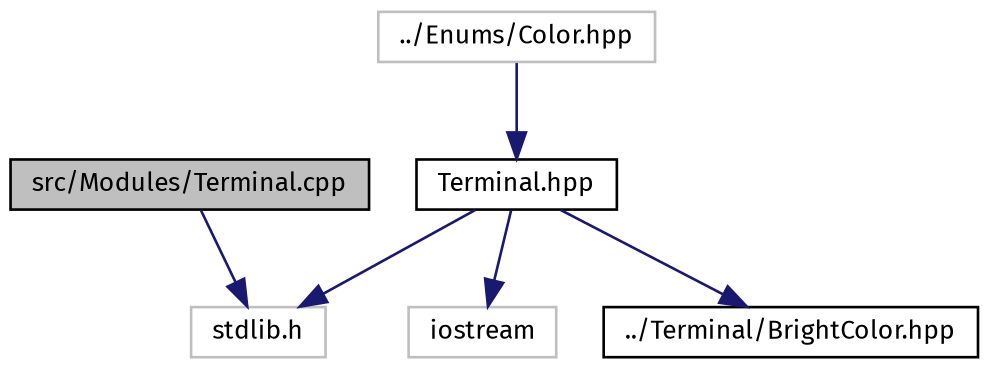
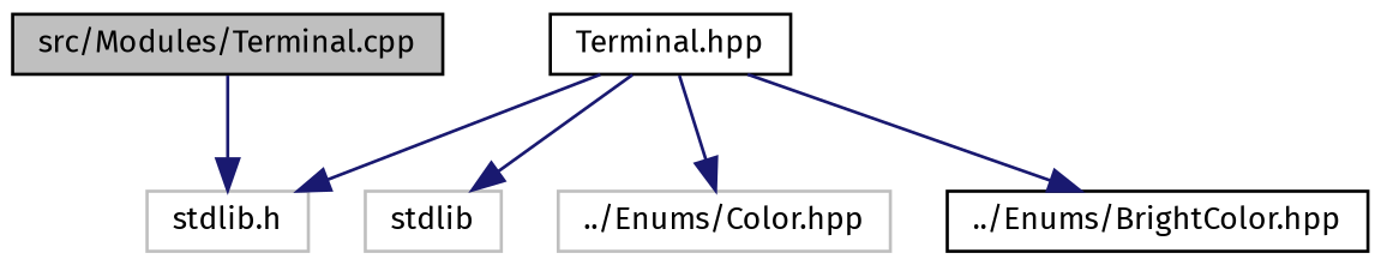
  digraph {
    fontname="Fira Sans"
    node [color=black fillcolor=white fontname="Fira Sans" fontsize=10 shape=record style=filled]
    edge [color=midnightblue fontname="Fira Sans" fontsize=10 labelfontname=Helvetica labelfontsize=10 style=solid]
    n1 [fillcolor=grey75 fontcolor=black height=0.2 label="src/Modules/Terminal.cpp" width=0.4]
    n2 [color=grey75 height=0.2 label="stdlib.h" width=0.4]
    n3 [height=0.2 label="Terminal.hpp" width=0.4]
-   n4 [color=grey75 height=0.2 label=iostream width=0.4]
+   n4 [color=grey75 height=0.2 label=stdlib width=0.4]
    n5 [color=grey75 height=0.2 label="../Enums/Color.hpp" width=0.4]
-   n6 [height=0.2 label="../Terminal/BrightColor.hpp" width=0.4]
+   n6 [height=0.2 label="../Enums/BrightColor.hpp" width=0.4]
    n1 -> n2
    n3 -> n2
    n3 -> n4
-   n5 -> n3
+   n3 -> n5
    n3 -> n6
  }
